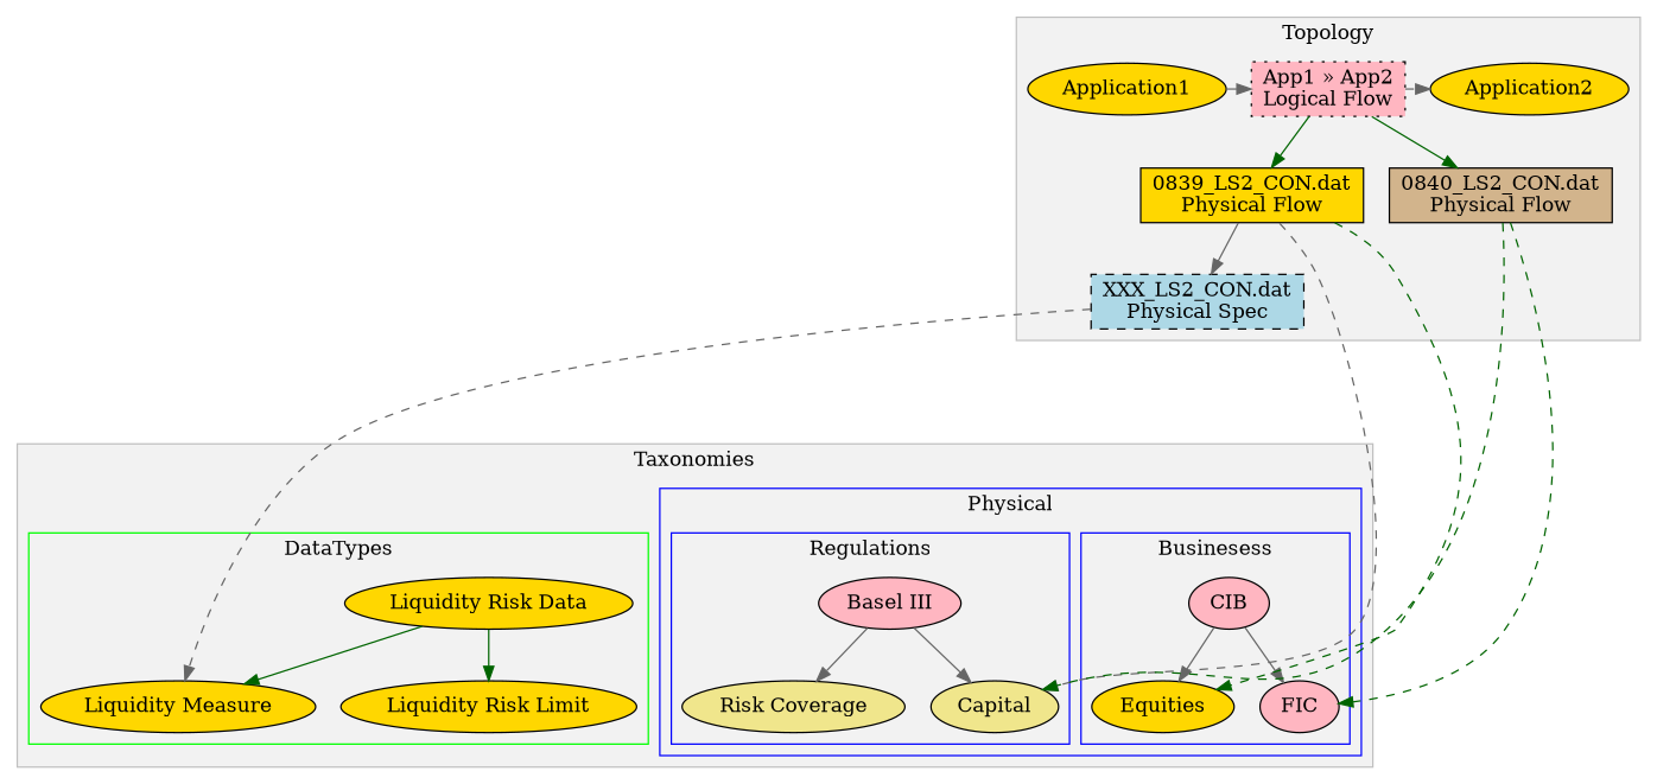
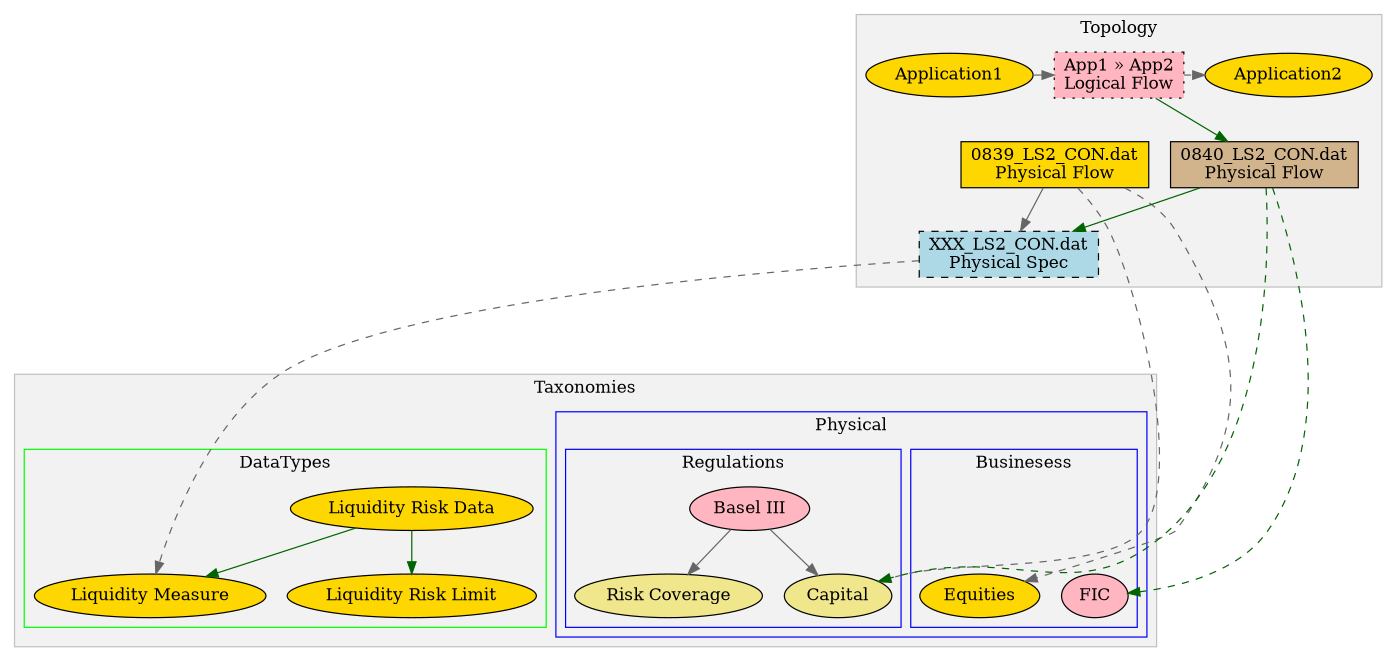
  digraph {
    node [fillcolor=gold style=filled]
    edge [color=gray40]
    n1 [label="Liquidity Risk Data"]
    n2 [label="Liquidity Measure"]
    n3 [label="Liquidity Risk Limit"]
    n4 [fillcolor=lightpink label="Basel III"]
    n5 [fillcolor=khaki label=Capital]
    n6 [fillcolor=khaki label="Risk Coverage"]
-   n7 [fillcolor=lightpink label=CIB]
    n8 [label=Equities]
    n9 [fillcolor=lightpink label=FIC]
    n10 [label=Application1]
    n11 [label=Application2]
    n12 [fillcolor=lightpink label="App1 &raquo; App2\nLogical Flow" shape=box style="dotted,filled"]
    n13 [label="0839_LS2_CON.dat\nPhysical Flow" shape=box style="solid,filled"]
    n14 [fillcolor=tan label="0840_LS2_CON.dat\nPhysical Flow" shape=box style="solid,filled"]
    n15 [fillcolor=lightblue label="XXX_LS2_CON.dat\nPhysical Spec" shape=box style="dashed,filled"]
    a [style=invis fillcolor=""]
    subgraph cluster_1 {
      bgcolor=grey95
      color=grey
      label=Taxonomies
      subgraph cluster_2 {
        bgcolor=grey95
        color=green
        label=DataTypes
        n1
        n2
        n3
      }
      subgraph cluster_3 {
        bgcolor=grey95
        color=blue
        label=Physical
        subgraph cluster_4 {
          bgcolor=grey95
          color=blue
          label=Regulations
          n4
          n5
          n6
        }
        subgraph cluster_5 {
          bgcolor=grey95
          color=blue
          label=Businesess
-         n7
          n8
          n9
        }
      }
    }
    subgraph cluster_6 {
      bgcolor=grey95
      color=grey
      label=Topology
      n13
      n14
      n15
      subgraph sub_7 {
        bgcolor=grey95
        color=grey
        label=Topology
        rank=same
        n10
        n11
        n12
      }
    }
    n1 -> n2 [color=darkgreen]
    n1 -> n3 [color=darkgreen]
    n4 -> n5
    n4 -> n6
-   n7 -> n8
-   n7 -> n9
    n10 -> n12
    n12 -> n11 [style=dashed]
-   n12 -> n13 [color=darkgreen]
    n12 -> n14 [color=darkgreen]
    n13 -> n5 [style=dashed]
-   n13 -> n8 [color=darkgreen style=dashed]
+   n13 -> n8 [style=dashed]
    n13 -> n15
    n14 -> n5 [color=darkgreen style=dashed]
    n14 -> n9 [color=darkgreen style=dashed]
+   n14 -> n15 [color=darkgreen]
    n15 -> n2 [style=dashed]
    n15 -> a [style=invis color=""]
    a -> n1 [style=invis color=""]
  }
